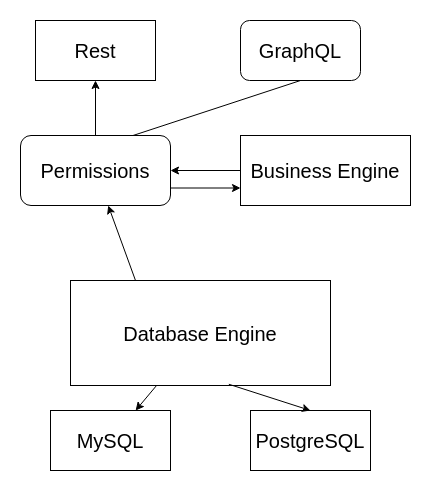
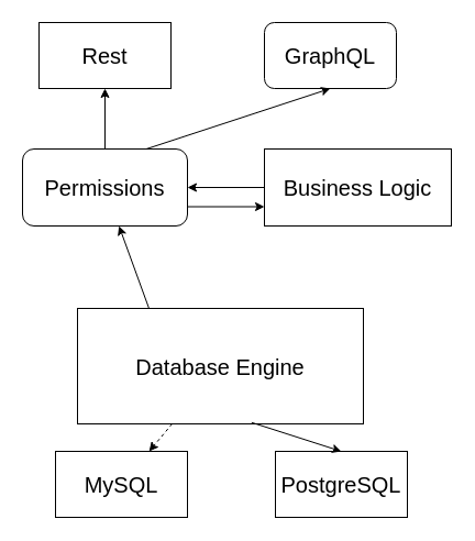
  <mxCell id="0" />
  <mxCell id="1" parent="0" />
  <mxCell id="2" value="&lt;font style=&quot;font-size: 20px;&quot;&gt;Database Engine&lt;/font&gt;" style="rounded=0;whiteSpace=wrap;html=1;" vertex="1" parent="1"><mxGeometry x="70" y="280" width="260" height="105" as="geometry" /></mxCell>
  <mxCell id="3" value="MySQL" style="rounded=0;whiteSpace=wrap;html=1;fontSize=20;" vertex="1" parent="1"><mxGeometry x="50" y="410" width="120" height="60" as="geometry" /></mxCell>
  <mxCell id="4" value="PostgreSQL" style="rounded=0;whiteSpace=wrap;html=1;fontSize=20;" vertex="1" parent="1"><mxGeometry x="250" y="410" width="120" height="60" as="geometry" /></mxCell>
- <mxCell id="5" value="Business Engine" style="rounded=0;whiteSpace=wrap;html=1;fontSize=20;" vertex="1" parent="1"><mxGeometry x="240" y="135" width="170" height="70" as="geometry" /></mxCell>
+ <mxCell id="5" value="Business Logic" style="rounded=0;whiteSpace=wrap;html=1;fontSize=20;" vertex="1" parent="1"><mxGeometry x="240" y="135" width="170" height="70" as="geometry" /></mxCell>
  <mxCell id="6" value="Rest" style="rounded=0;whiteSpace=wrap;html=1;fontSize=20;" vertex="1" parent="1"><mxGeometry x="35" y="20" width="120" height="60" as="geometry" /></mxCell>
  <mxCell id="7" value="GraphQL" style="whiteSpace=wrap;html=1;fontSize=20;rounded=1;" vertex="1" parent="1"><mxGeometry x="240" y="20" width="120" height="60" as="geometry" /></mxCell>
  <mxCell id="8" style="edgeStyle=orthogonalEdgeStyle;rounded=0;orthogonalLoop=1;jettySize=auto;html=1;exitX=1;exitY=0.5;exitDx=0;exitDy=0;fontSize=20;entryX=0;entryY=0.5;entryDx=0;entryDy=0;endArrow=none;endFill=0;startArrow=classic;startFill=1;" edge="1" parent="1" source="10" target="5"><mxGeometry relative="1" as="geometry"><mxPoint x="220" y="170" as="targetPoint" /></mxGeometry></mxCell>
  <mxCell id="9" value="" style="edgeStyle=orthogonalEdgeStyle;rounded=0;orthogonalLoop=1;jettySize=auto;html=1;fontSize=20;exitX=1;exitY=0.75;exitDx=0;exitDy=0;entryX=0;entryY=0.75;entryDx=0;entryDy=0;" edge="1" parent="1" source="10" target="5"><mxGeometry relative="1" as="geometry" /></mxCell>
  <mxCell id="10" value="Permissions" style="whiteSpace=wrap;html=1;fontSize=20;rounded=1;" vertex="1" parent="1"><mxGeometry x="20" y="135" width="150" height="70" as="geometry" /></mxCell>
  <mxCell id="11" value="" style="endArrow=classic;html=1;rounded=0;fontSize=20;exitX=0.5;exitY=0;exitDx=0;exitDy=0;entryX=0.5;entryY=1;entryDx=0;entryDy=0;" edge="1" parent="1" source="10" target="6"><mxGeometry width="50" height="50" relative="1" as="geometry"><mxPoint x="120" y="150" as="sourcePoint" /><mxPoint x="170" y="100" as="targetPoint" /></mxGeometry></mxCell>
- <mxCell id="12" value="" style="endArrow=none;html=1;rounded=0;fontSize=20;exitX=0.75;exitY=0;exitDx=0;exitDy=0;entryX=0.5;entryY=1;entryDx=0;entryDy=0;" edge="1" parent="1" source="10" target="7"><mxGeometry width="50" height="50" relative="1" as="geometry"><mxPoint x="230" y="160" as="sourcePoint" /><mxPoint x="280" y="110" as="targetPoint" /></mxGeometry></mxCell>
- <mxCell id="13" value="" style="endArrow=classic;html=1;rounded=0;fontSize=20;" edge="1" parent="1" source="2" target="3"><mxGeometry width="50" height="50" relative="1" as="geometry"><mxPoint x="170" y="430" as="sourcePoint" /><mxPoint x="220" y="380" as="targetPoint" /></mxGeometry></mxCell>
+ <mxCell id="12" value="" style="endArrow=classic;html=1;rounded=0;fontSize=20;exitX=0.75;exitY=0;exitDx=0;exitDy=0;entryX=0.5;entryY=1;entryDx=0;entryDy=0;" edge="1" parent="1" source="10" target="7"><mxGeometry width="50" height="50" relative="1" as="geometry"><mxPoint x="230" y="160" as="sourcePoint" /><mxPoint x="280" y="110" as="targetPoint" /></mxGeometry></mxCell>
+ <mxCell id="13" value="" style="endArrow=classic;html=1;rounded=0;fontSize=20;dashed=1;" edge="1" parent="1" source="2" target="3"><mxGeometry width="50" height="50" relative="1" as="geometry"><mxPoint x="170" y="430" as="sourcePoint" /><mxPoint x="220" y="380" as="targetPoint" /></mxGeometry></mxCell>
  <mxCell id="14" value="" style="endArrow=classic;html=1;rounded=0;fontSize=20;exitX=0.609;exitY=0.988;exitDx=0;exitDy=0;exitPerimeter=0;entryX=0.5;entryY=0;entryDx=0;entryDy=0;" edge="1" parent="1" source="2" target="4"><mxGeometry width="50" height="50" relative="1" as="geometry"><mxPoint x="390" y="530" as="sourcePoint" /><mxPoint x="440" y="480" as="targetPoint" /></mxGeometry></mxCell>
  <mxCell id="15" value="" style="endArrow=classic;html=1;rounded=0;fontSize=20;exitX=0.25;exitY=0;exitDx=0;exitDy=0;" edge="1" parent="1" source="2" target="10"><mxGeometry width="50" height="50" relative="1" as="geometry"><mxPoint x="70" y="340" as="sourcePoint" /><mxPoint x="120" y="290" as="targetPoint" /></mxGeometry></mxCell>
